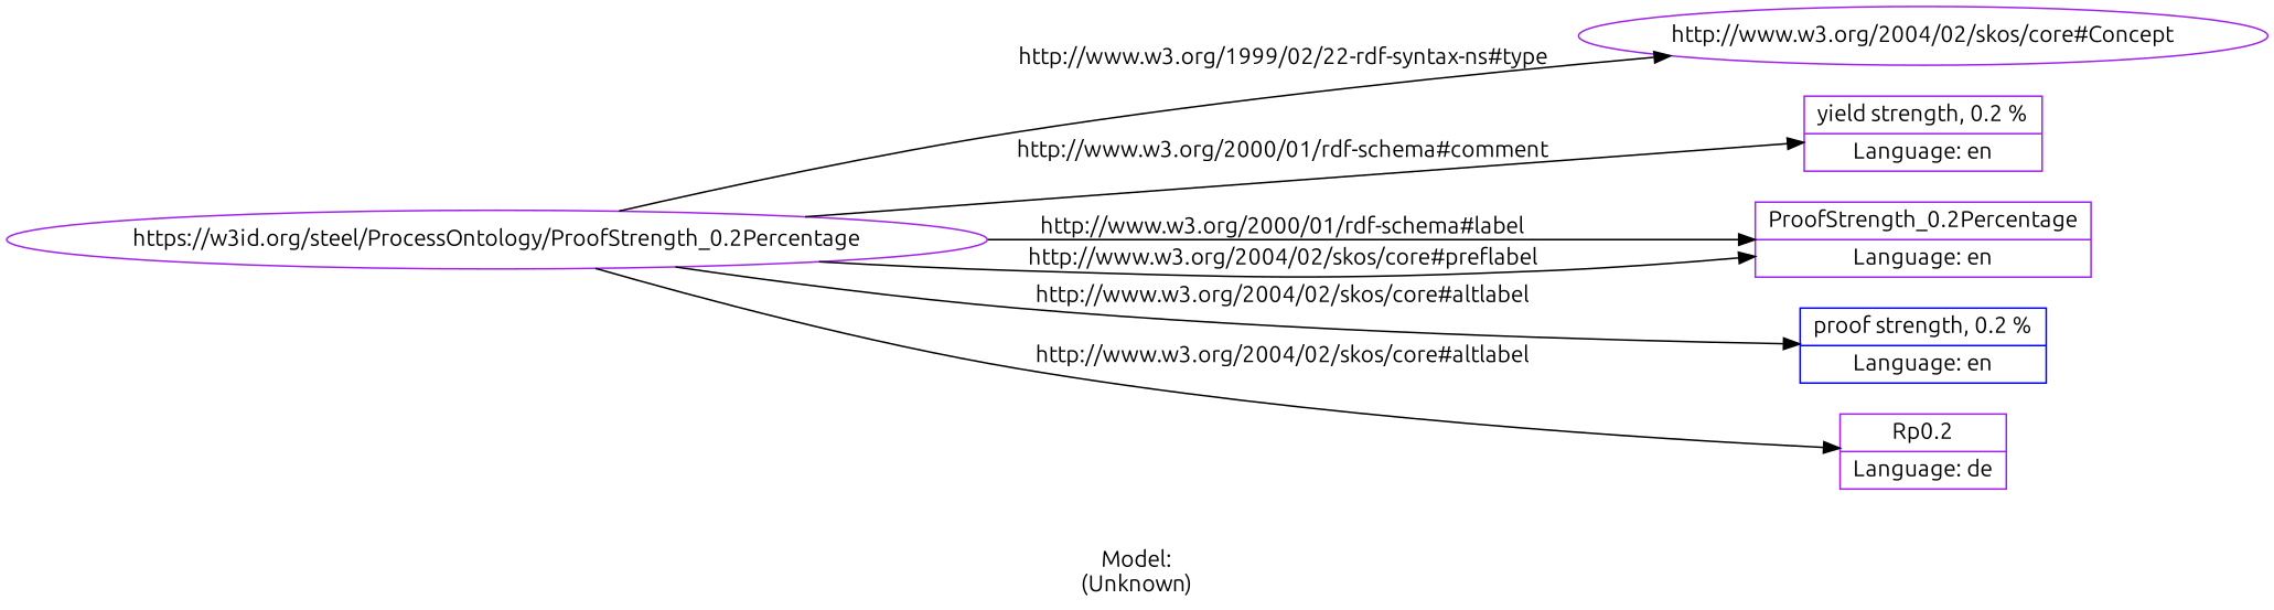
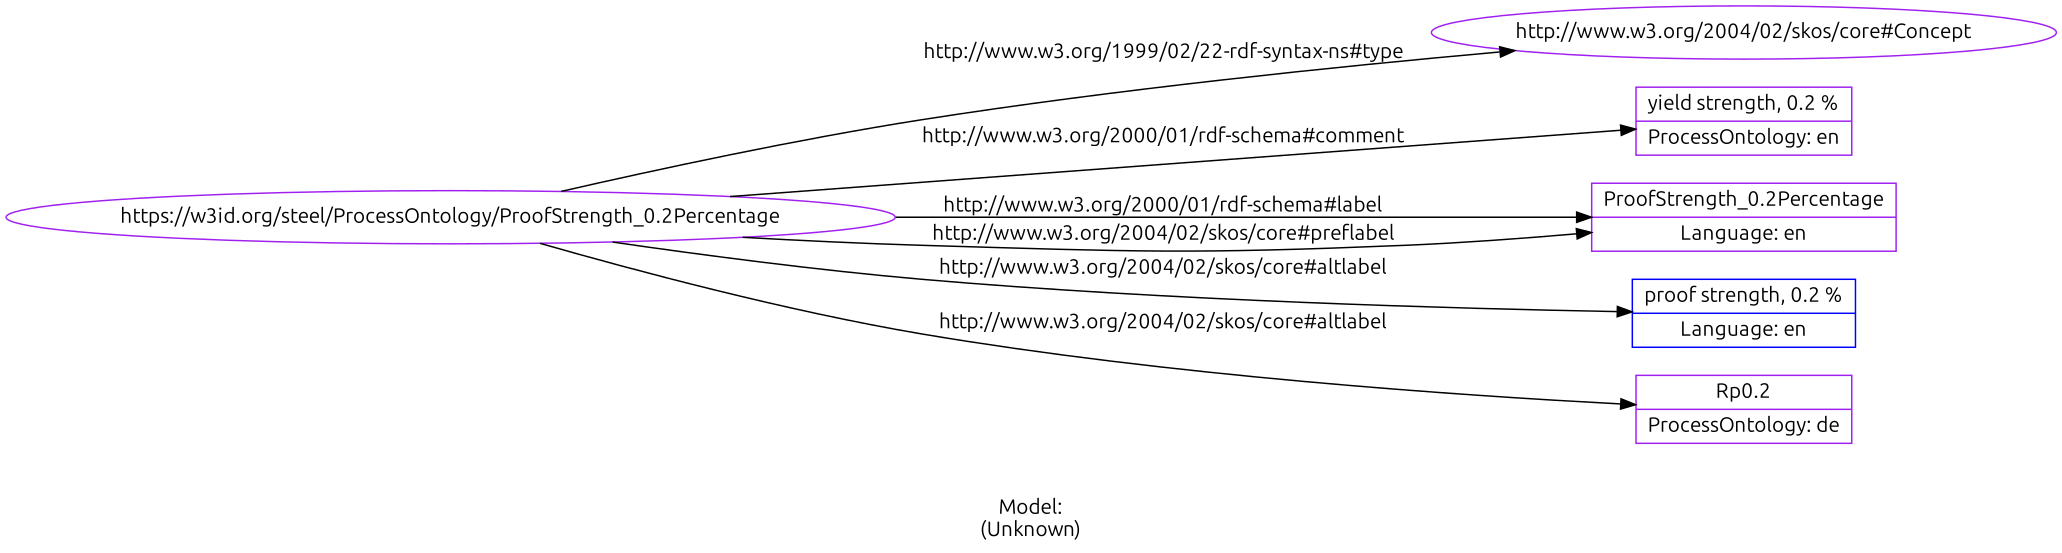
  digraph {
    fontname=Ubuntu
    label="\n\nModel:\n(Unknown)"
    rankdir=LR
    node [color=purple fontname=Ubuntu shape=record]
    edge [fontname=Ubuntu]
    n1 [label="https://w3id.org/steel/ProcessOntology/ProofStrength_0.2Percentage" shape=ellipse]
    n2 [label="http://www.w3.org/2004/02/skos/core#Concept" shape=ellipse]
-   n3 [label="yield strength, 0.2 %|Language: en"]
+   n3 [label="yield strength, 0.2 %|ProcessOntology: en"]
    n4 [label="ProofStrength_0.2Percentage|Language: en"]
    n5 [color=blue label="proof strength, 0.2 %|Language: en"]
-   n6 [label="Rp0.2|Language: de"]
+   n6 [label="Rp0.2|ProcessOntology: de"]
    n1 -> n2 [label="http://www.w3.org/1999/02/22-rdf-syntax-ns#type"]
    n1 -> n3 [label="http://www.w3.org/2000/01/rdf-schema#comment"]
    n1 -> n4 [label="http://www.w3.org/2000/01/rdf-schema#label"]
    n1 -> n4 [label="http://www.w3.org/2004/02/skos/core#preflabel"]
    n1 -> n5 [label="http://www.w3.org/2004/02/skos/core#altlabel"]
    n1 -> n6 [label="http://www.w3.org/2004/02/skos/core#altlabel"]
  }
